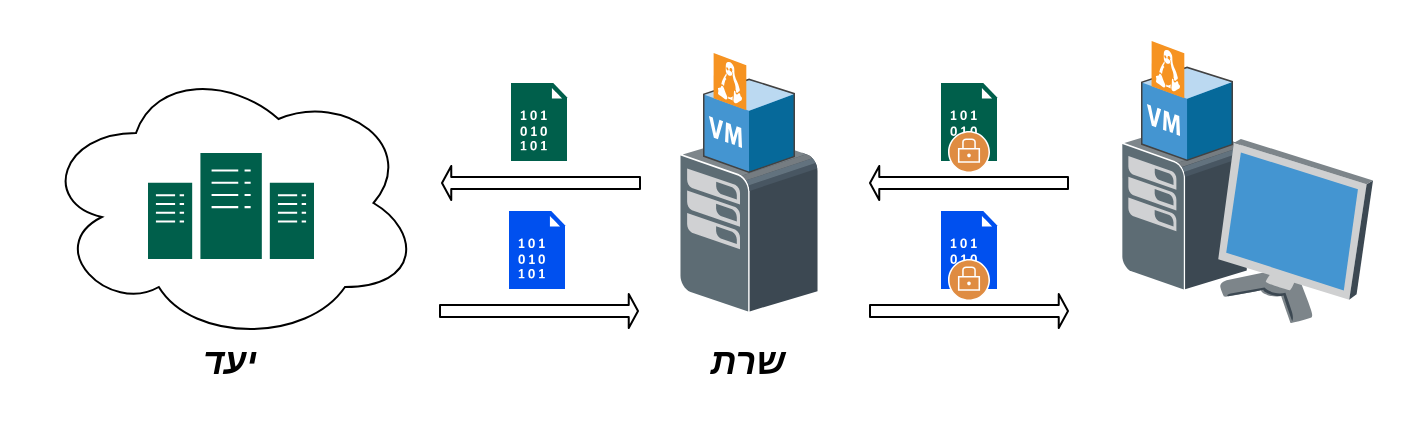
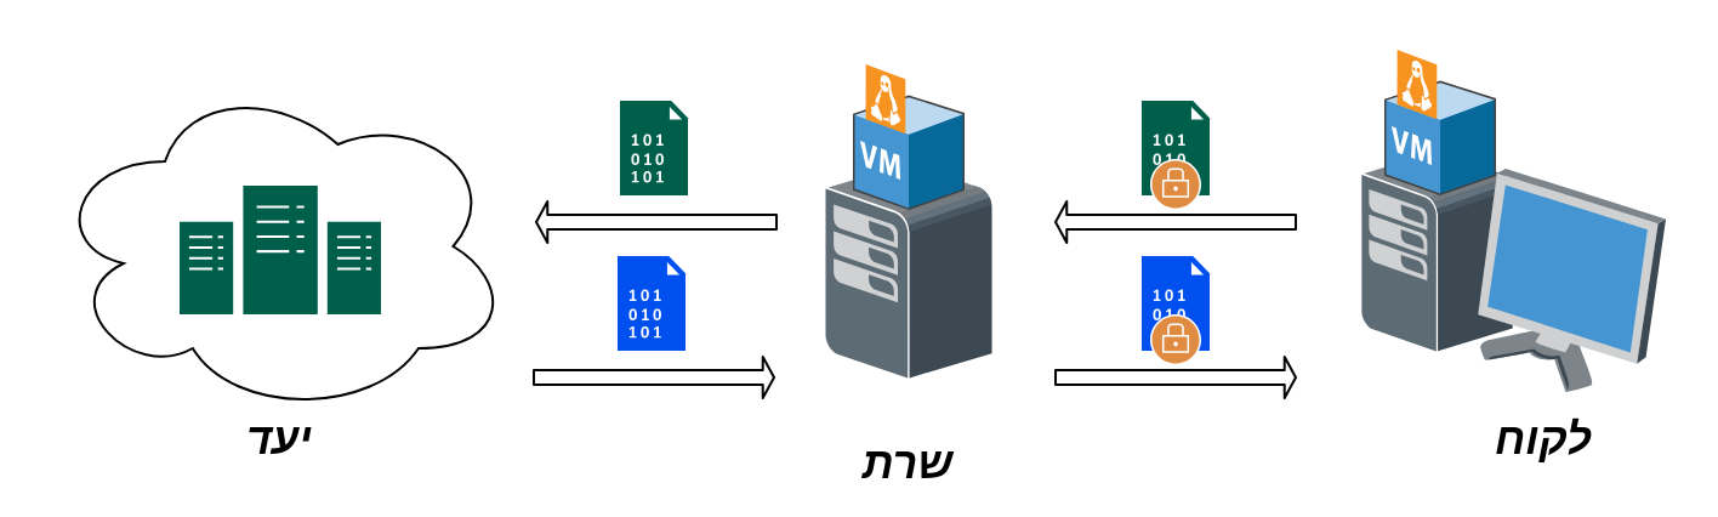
  <mxCell id="0" />
  <mxCell id="1" parent="0" />
  <mxCell id="2" value="" style="ellipse;shape=cloud;whiteSpace=wrap;html=1;" parent="1" vertex="1"><mxGeometry x="20" y="31" width="190" height="140" as="geometry" /></mxCell>
  <mxCell id="3" value="" style="shadow=0;dashed=0;html=1;labelPosition=center;verticalLabelPosition=bottom;verticalAlign=top;align=center;outlineConnect=0;shape=mxgraph.veeam.3d.workstation;" parent="1" vertex="1"><mxGeometry x="560" y="61" width="126" height="100" as="geometry" /></mxCell>
  <mxCell id="4" value="" style="shadow=0;dashed=0;html=1;labelPosition=center;verticalLabelPosition=bottom;verticalAlign=top;align=center;outlineConnect=0;shape=mxgraph.veeam.3d.vm_linux;" parent="1" vertex="1"><mxGeometry x="570" y="20" width="46" height="60" as="geometry" /></mxCell>
  <mxCell id="5" value="" style="shadow=0;dashed=0;html=1;labelPosition=center;verticalLabelPosition=bottom;verticalAlign=top;align=center;outlineConnect=0;shape=mxgraph.veeam.3d.esx_esxi;" parent="1" vertex="1"><mxGeometry x="339" y="66" width="70" height="90" as="geometry" /></mxCell>
  <mxCell id="6" value="" style="pointerEvents=1;shadow=0;dashed=0;html=1;strokeColor=none;fillColor=#005F4B;labelPosition=center;verticalLabelPosition=bottom;verticalAlign=top;align=center;outlineConnect=0;shape=mxgraph.veeam2.datacenter;" parent="1" vertex="1"><mxGeometry x="73.5" y="76" width="83" height="53" as="geometry" /></mxCell>
  <mxCell id="7" value="" style="pointerEvents=1;shadow=0;dashed=0;html=1;strokeColor=none;fillColor=#005F4B;labelPosition=center;verticalLabelPosition=bottom;verticalAlign=top;align=center;outlineConnect=0;shape=mxgraph.veeam2.data_file;" parent="1" vertex="1"><mxGeometry x="470" y="41" width="28.0" height="39" as="geometry" /></mxCell>
  <mxCell id="8" value="" style="shape=flexArrow;endArrow=classic;html=1;endWidth=10;endSize=1.21;width=6;" parent="1" edge="1"><mxGeometry width="50" height="50" relative="1" as="geometry"><mxPoint x="534" y="91" as="sourcePoint" /><mxPoint x="434" y="91" as="targetPoint" /></mxGeometry></mxCell>
  <mxCell id="9" value="" style="shape=flexArrow;endArrow=classic;html=1;endWidth=10;endSize=1.21;width=6;" parent="1" edge="1"><mxGeometry width="50" height="50" relative="1" as="geometry"><mxPoint x="320" y="91" as="sourcePoint" /><mxPoint x="220" y="91" as="targetPoint" /></mxGeometry></mxCell>
  <mxCell id="10" value="" style="pointerEvents=1;shadow=0;dashed=0;html=1;strokeColor=none;fillColor=#005F4B;labelPosition=center;verticalLabelPosition=bottom;verticalAlign=top;align=center;outlineConnect=0;shape=mxgraph.veeam2.data_file;" parent="1" vertex="1"><mxGeometry x="255" y="41" width="28.0" height="39" as="geometry" /></mxCell>
  <mxCell id="11" value="" style="shape=flexArrow;endArrow=classic;html=1;endWidth=10;endSize=1.21;width=6;" parent="1" edge="1"><mxGeometry width="50" height="50" relative="1" as="geometry"><mxPoint x="219" y="155" as="sourcePoint" /><mxPoint x="319" y="155" as="targetPoint" /></mxGeometry></mxCell>
  <mxCell id="12" value="" style="pointerEvents=1;shadow=0;dashed=0;html=1;strokeColor=#001DBC;fillColor=#0050ef;labelPosition=center;verticalLabelPosition=bottom;verticalAlign=top;align=center;outlineConnect=0;shape=mxgraph.veeam2.data_file;fontColor=#ffffff;" parent="1" vertex="1"><mxGeometry x="254" y="105" width="28.0" height="39" as="geometry" /></mxCell>
  <mxCell id="13" value="" style="pointerEvents=1;shadow=0;dashed=0;html=1;strokeColor=none;fillColor=#DF8C42;labelPosition=center;verticalLabelPosition=bottom;verticalAlign=top;align=center;outlineConnect=0;shape=mxgraph.veeam2.locked;" parent="1" vertex="1"><mxGeometry x="473.5" y="65" width="21" height="21" as="geometry" /></mxCell>
  <mxCell id="14" value="" style="pointerEvents=1;shadow=0;dashed=0;html=1;strokeColor=#001DBC;fillColor=#0050ef;labelPosition=center;verticalLabelPosition=bottom;verticalAlign=top;align=center;outlineConnect=0;shape=mxgraph.veeam2.data_file;fontColor=#ffffff;" parent="1" vertex="1"><mxGeometry x="470" y="105" width="28.0" height="39" as="geometry" /></mxCell>
  <mxCell id="15" value="" style="shape=flexArrow;endArrow=classic;html=1;endWidth=10;endSize=1.21;width=6;" parent="1" edge="1"><mxGeometry width="50" height="50" relative="1" as="geometry"><mxPoint x="434" y="155" as="sourcePoint" /><mxPoint x="534" y="155" as="targetPoint" /></mxGeometry></mxCell>
  <mxCell id="16" value="" style="pointerEvents=1;shadow=0;dashed=0;html=1;strokeColor=none;fillColor=#DF8C42;labelPosition=center;verticalLabelPosition=bottom;verticalAlign=top;align=center;outlineConnect=0;shape=mxgraph.veeam2.locked;" parent="1" vertex="1"><mxGeometry x="473.5" y="129" width="21" height="21" as="geometry" /></mxCell>
  <mxCell id="17" value="" style="shadow=0;dashed=0;html=1;labelPosition=center;verticalLabelPosition=bottom;verticalAlign=top;align=center;outlineConnect=0;shape=mxgraph.veeam.3d.vm_linux;" parent="1" vertex="1"><mxGeometry x="351" y="26" width="46" height="60" as="geometry" /></mxCell>
  <mxCell id="18" value="&lt;font style=&quot;font-size: 18px&quot;&gt;&lt;b&gt;&lt;i&gt;יעד&lt;/i&gt;&lt;/b&gt;&lt;/font&gt;" style="text;html=1;strokeColor=none;fillColor=none;align=center;verticalAlign=middle;whiteSpace=wrap;rounded=0;" parent="1" vertex="1"><mxGeometry x="95" y="171" width="40" height="20" as="geometry" /></mxCell>
- <mxCell id="19" value="&lt;font style=&quot;font-size: 18px&quot;&gt;&lt;b&gt;&lt;i&gt;שרת&lt;/i&gt;&lt;/b&gt;&lt;/font&gt;" style="text;html=1;strokeColor=none;fillColor=none;align=center;verticalAlign=middle;whiteSpace=wrap;rounded=0;" parent="1" vertex="1"><mxGeometry x="354" y="171" width="40" height="20" as="geometry" /></mxCell>
+ <mxCell id="19" value="&lt;font style=&quot;font-size: 18px&quot;&gt;&lt;b&gt;&lt;i&gt;שרת&lt;/i&gt;&lt;/b&gt;&lt;/font&gt;" style="text;html=1;strokeColor=none;fillColor=none;align=center;verticalAlign=middle;whiteSpace=wrap;rounded=0;" parent="1" vertex="1"><mxGeometry x="354" y="181" width="40" height="20" as="geometry" /></mxCell>
+ <mxCell id="20" value="&lt;font style=&quot;font-size: 18px&quot;&gt;&lt;b&gt;&lt;i&gt;לקוח&lt;/i&gt;&lt;/b&gt;&lt;/font&gt;" style="text;html=1;strokeColor=none;fillColor=none;align=center;verticalAlign=middle;whiteSpace=wrap;rounded=0;" parent="1" vertex="1"><mxGeometry x="616" y="171" width="40" height="20" as="geometry" /></mxCell>
